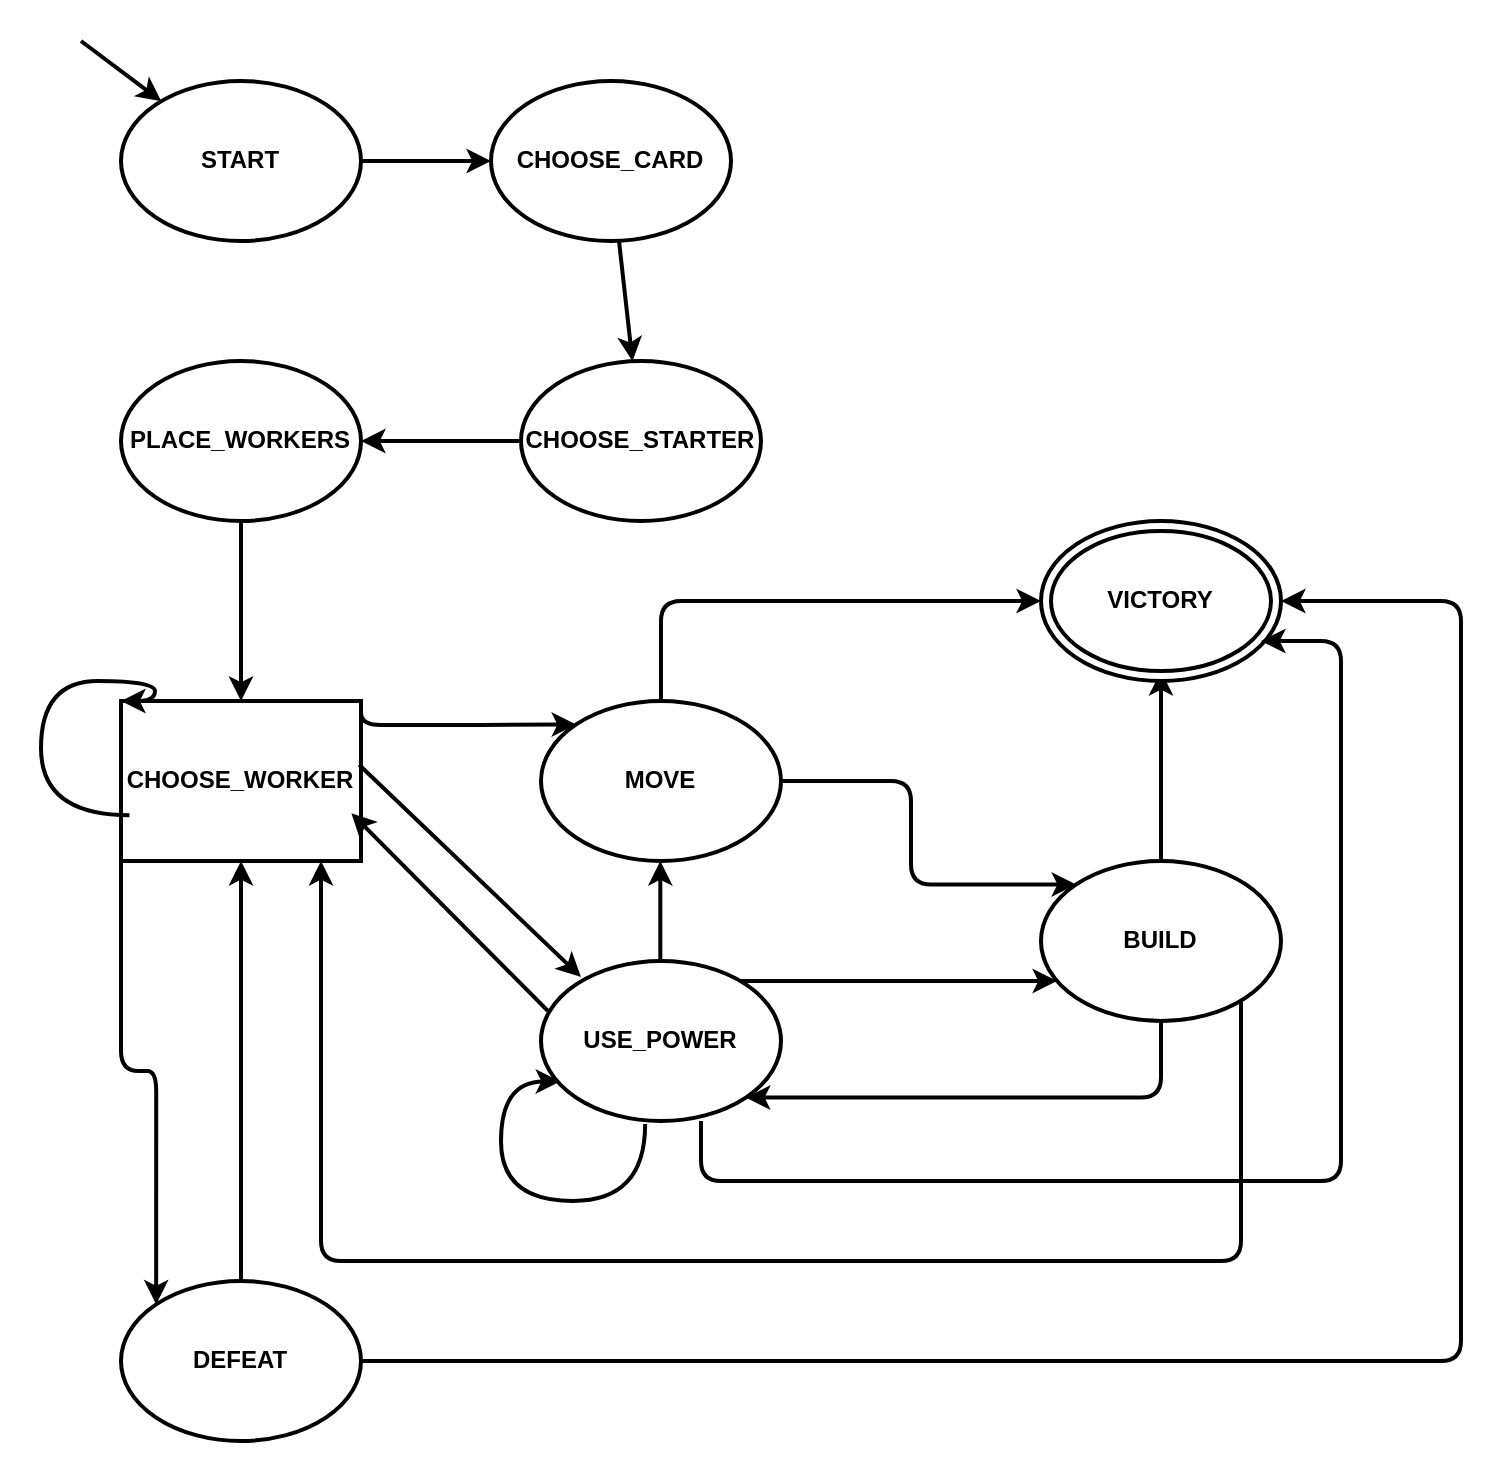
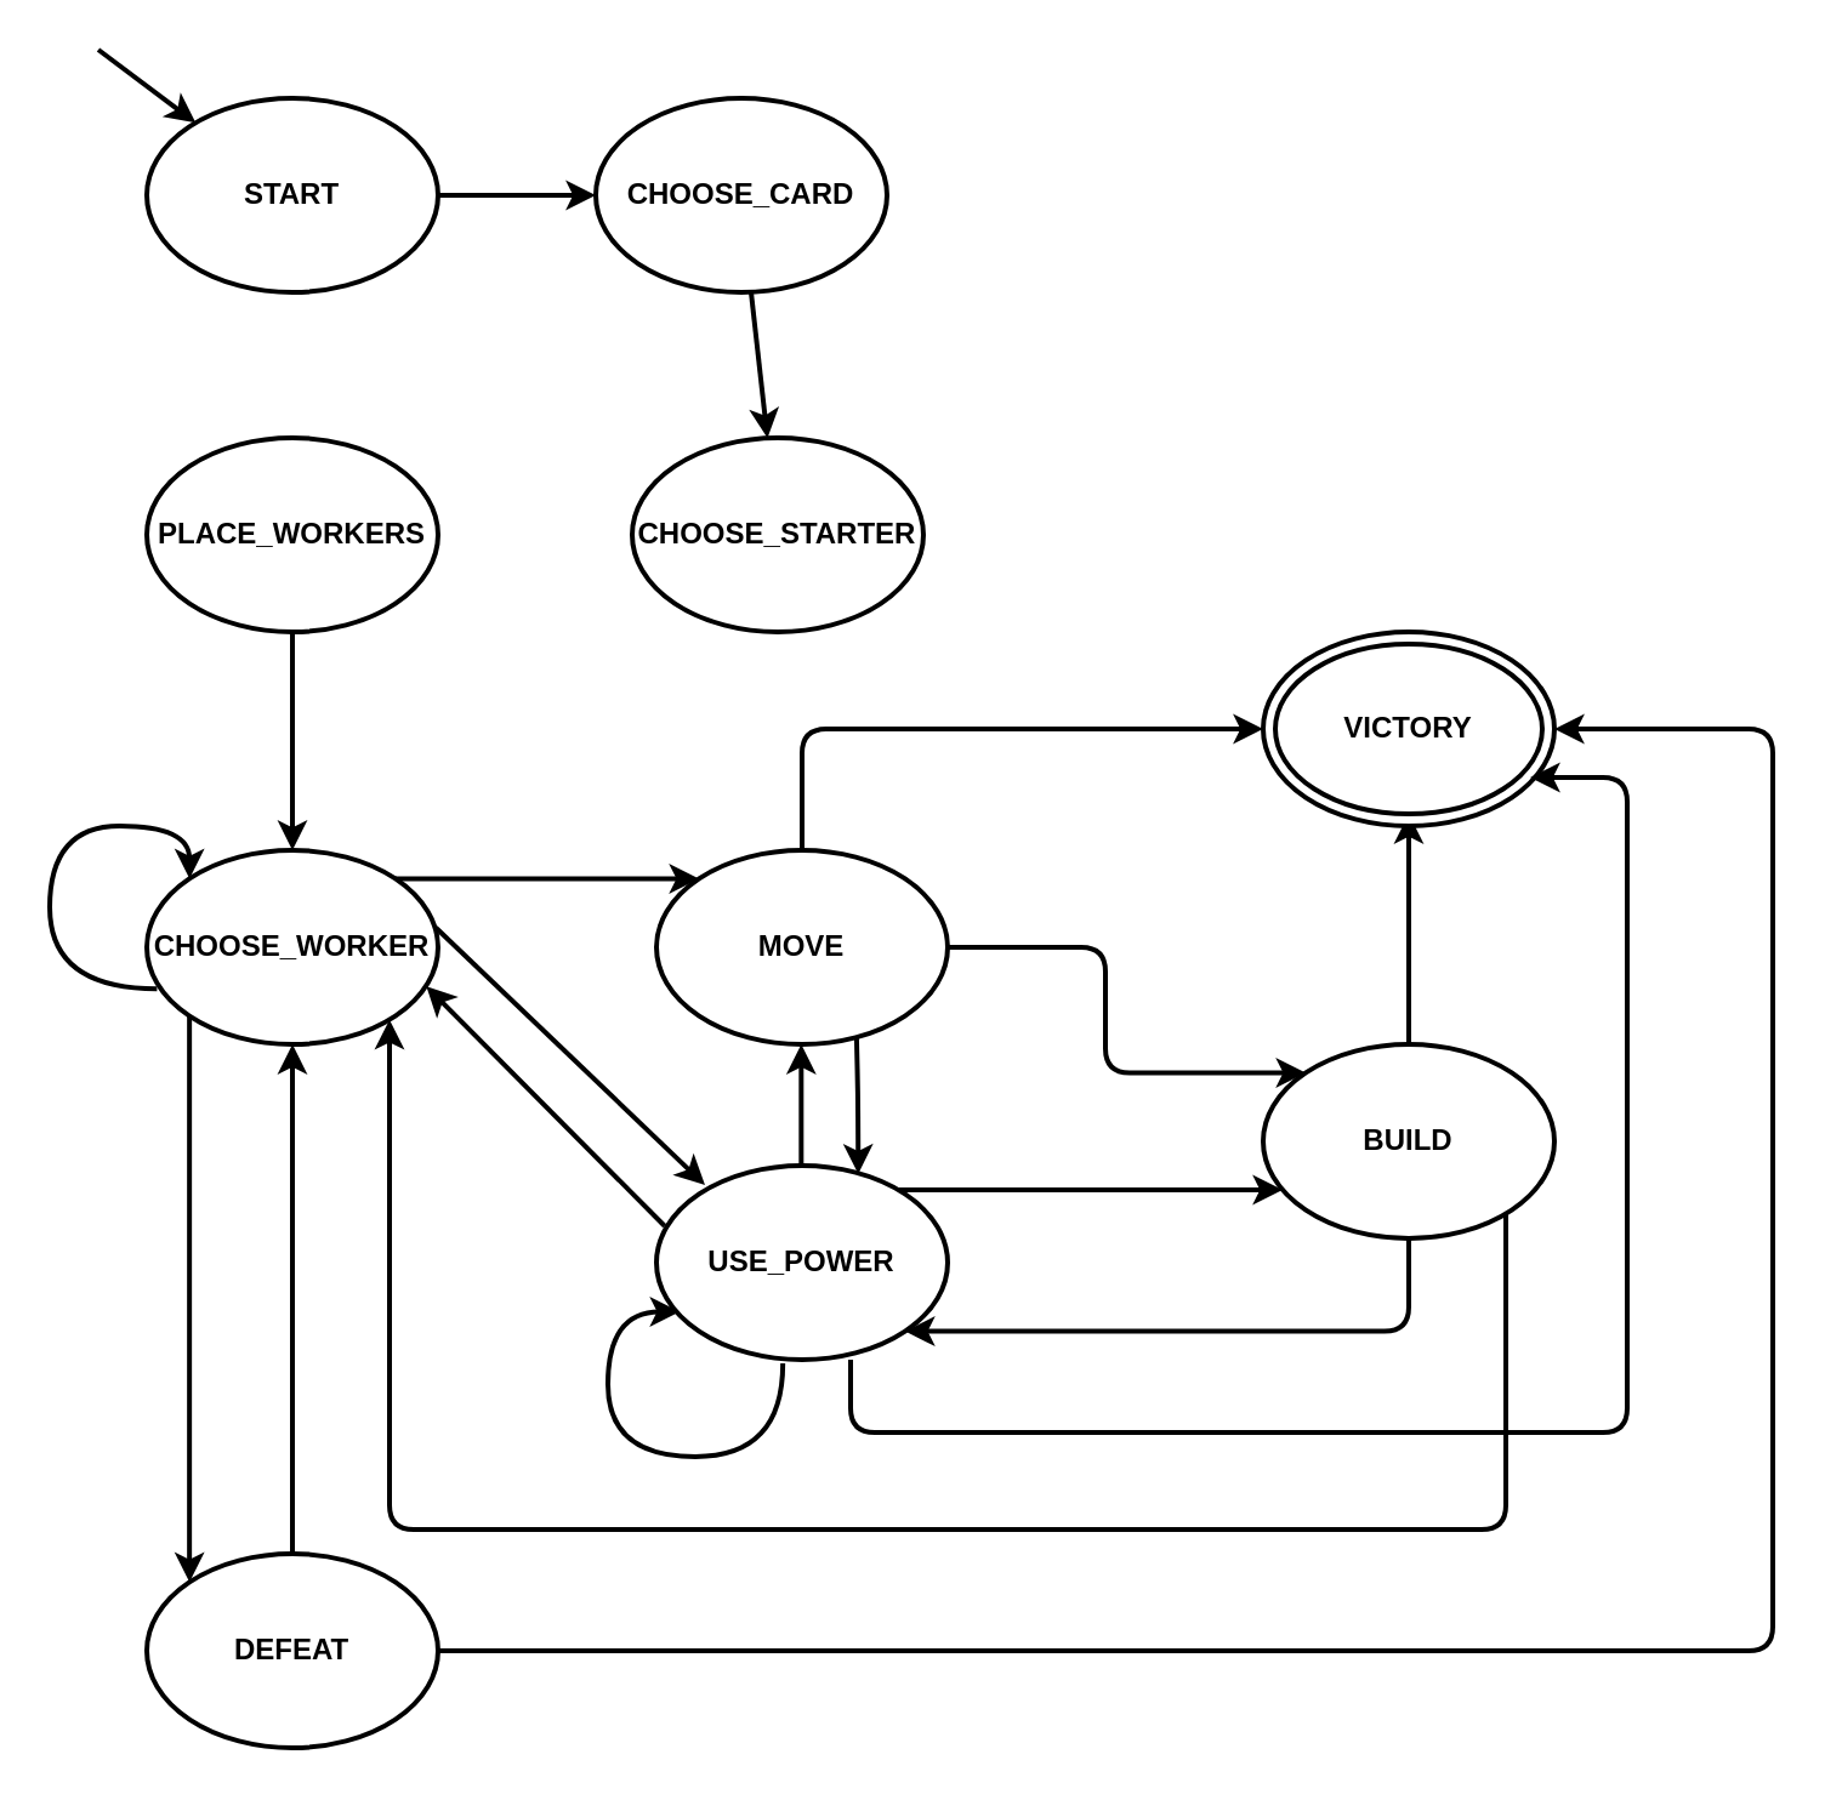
  <mxCell id="0" />
  <mxCell id="1" parent="0" />
  <mxCell id="2" style="edgeStyle=orthogonalEdgeStyle;orthogonalLoop=1;jettySize=auto;html=1;exitX=0;exitY=1;exitDx=0;exitDy=0;strokeWidth=2;entryX=0;entryY=0;entryDx=0;entryDy=0;" parent="1" source="4" target="11" edge="1"><mxGeometry relative="1" as="geometry"><Array as="points" /></mxGeometry></mxCell>
  <mxCell id="3" style="edgeStyle=orthogonalEdgeStyle;orthogonalLoop=1;jettySize=auto;html=1;exitX=1;exitY=0;exitDx=0;exitDy=0;entryX=0;entryY=0;entryDx=0;entryDy=0;strokeColor=#000000;strokeWidth=2;" parent="1" source="4" target="6" edge="1"><mxGeometry relative="1" as="geometry"><Array as="points"><mxPoint x="230" y="362" /><mxPoint x="230" y="362" /></Array></mxGeometry></mxCell>
- <mxCell id="4" value="CHOOSE_WORKER" style="whiteSpace=wrap;html=1;strokeWidth=2;fontStyle=1;rounded=0;" parent="1" vertex="1"><mxGeometry x="60" y="350" width="120" height="80" as="geometry" /></mxCell>
+ <mxCell id="4" value="CHOOSE_WORKER" style="ellipse;whiteSpace=wrap;html=1;strokeWidth=2;fontStyle=1" parent="1" vertex="1"><mxGeometry x="60" y="350" width="120" height="80" as="geometry" /></mxCell>
  <mxCell id="5" style="edgeStyle=orthogonalEdgeStyle;orthogonalLoop=1;jettySize=auto;html=1;exitX=0.5;exitY=0;exitDx=0;exitDy=0;entryX=0;entryY=0.5;entryDx=0;entryDy=0;strokeColor=#000000;strokeWidth=2;" parent="1" source="6" target="16" edge="1"><mxGeometry relative="1" as="geometry" /></mxCell>
  <mxCell id="6" value="MOVE" style="ellipse;whiteSpace=wrap;html=1;strokeWidth=2;fontStyle=1" parent="1" vertex="1"><mxGeometry x="270" y="350" width="120" height="80" as="geometry" /></mxCell>
  <mxCell id="7" style="edgeStyle=orthogonalEdgeStyle;rounded=0;orthogonalLoop=1;jettySize=auto;html=1;strokeWidth=2;" parent="1" source="9" target="17" edge="1"><mxGeometry relative="1" as="geometry" /></mxCell>
  <mxCell id="8" style="edgeStyle=orthogonalEdgeStyle;rounded=1;orthogonalLoop=1;jettySize=auto;html=1;strokeWidth=2;entryX=1;entryY=1;entryDx=0;entryDy=0;" parent="1" source="9" target="27" edge="1"><mxGeometry relative="1" as="geometry"><mxPoint x="530" y="580" as="targetPoint" /><Array as="points"><mxPoint x="580" y="548" /></Array></mxGeometry></mxCell>
  <mxCell id="9" value="BUILD" style="ellipse;whiteSpace=wrap;html=1;strokeWidth=2;fontStyle=1" parent="1" vertex="1"><mxGeometry x="520" y="430" width="120" height="80" as="geometry" /></mxCell>
  <mxCell id="10" style="edgeStyle=orthogonalEdgeStyle;rounded=0;orthogonalLoop=1;jettySize=auto;html=1;exitX=0.5;exitY=0;exitDx=0;exitDy=0;strokeWidth=2;" parent="1" source="11" target="4" edge="1"><mxGeometry relative="1" as="geometry" /></mxCell>
  <mxCell id="11" value="DEFEAT" style="ellipse;whiteSpace=wrap;html=1;strokeWidth=2;fontStyle=1" parent="1" vertex="1"><mxGeometry x="60" y="640" width="120" height="80" as="geometry" /></mxCell>
  <mxCell id="12" style="edgeStyle=orthogonalEdgeStyle;rounded=1;orthogonalLoop=1;jettySize=auto;html=1;entryX=1;entryY=0.5;entryDx=0;entryDy=0;strokeWidth=2;" parent="1" source="11" target="16" edge="1"><mxGeometry relative="1" as="geometry"><Array as="points"><mxPoint x="730" y="680" /><mxPoint x="730" y="300" /></Array><mxPoint x="382.426" y="768.284" as="sourcePoint" /></mxGeometry></mxCell>
  <mxCell id="13" style="edgeStyle=orthogonalEdgeStyle;rounded=1;orthogonalLoop=1;jettySize=auto;html=1;strokeWidth=2;entryX=0;entryY=0;entryDx=0;entryDy=0;exitX=1;exitY=0.5;exitDx=0;exitDy=0;" parent="1" source="6" target="9" edge="1"><mxGeometry relative="1" as="geometry"><mxPoint x="329.5" y="510" as="targetPoint" /><mxPoint x="329.5" y="430" as="sourcePoint" /></mxGeometry></mxCell>
  <mxCell id="14" value="START" style="ellipse;whiteSpace=wrap;html=1;strokeWidth=2;fontStyle=1" parent="1" vertex="1"><mxGeometry x="60" y="40" width="120" height="80" as="geometry" /></mxCell>
  <mxCell id="15" value="" style="group" parent="1" vertex="1" connectable="0"><mxGeometry x="520" y="260" width="120" height="80" as="geometry" /></mxCell>
  <mxCell id="16" value="VICTORY" style="ellipse;whiteSpace=wrap;html=1;strokeWidth=2;fontStyle=1;strokeColor=#000000;shadow=0;" parent="15" vertex="1"><mxGeometry width="120" height="80" as="geometry" /></mxCell>
  <mxCell id="17" value="" style="ellipse;whiteSpace=wrap;html=1;shadow=0;strokeWidth=2;fillColor=none;" parent="15" vertex="1"><mxGeometry x="5" y="5" width="110" height="70" as="geometry" /></mxCell>
  <mxCell id="18" value="CHOOSE_CARD&lt;br&gt;" style="ellipse;whiteSpace=wrap;html=1;strokeWidth=2;fontStyle=1" parent="1" vertex="1"><mxGeometry x="245" y="40" width="120" height="80" as="geometry" /></mxCell>
  <mxCell id="19" value="" style="endArrow=classic;html=1;strokeWidth=2;" parent="1" target="14" edge="1"><mxGeometry width="50" height="50" relative="1" as="geometry"><mxPoint x="40" y="20" as="sourcePoint" /><mxPoint x="220" y="360" as="targetPoint" /></mxGeometry></mxCell>
  <mxCell id="20" value="" style="endArrow=classic;html=1;strokeWidth=2;" parent="1" source="14" target="18" edge="1"><mxGeometry width="50" height="50" relative="1" as="geometry"><mxPoint x="140" y="270" as="sourcePoint" /><mxPoint x="190" y="220" as="targetPoint" /></mxGeometry></mxCell>
  <mxCell id="21" value="CHOOSE_STARTER&lt;br&gt;" style="ellipse;whiteSpace=wrap;html=1;strokeWidth=2;fontStyle=1" parent="1" vertex="1"><mxGeometry x="260" y="180" width="120" height="80" as="geometry" /></mxCell>
  <mxCell id="22" value="" style="endArrow=classic;html=1;strokeWidth=2;" parent="1" source="18" target="21" edge="1"><mxGeometry width="50" height="50" relative="1" as="geometry"><mxPoint x="120" y="190" as="sourcePoint" /><mxPoint x="400" y="220" as="targetPoint" /></mxGeometry></mxCell>
  <mxCell id="23" style="edgeStyle=orthogonalEdgeStyle;rounded=0;orthogonalLoop=1;jettySize=auto;html=1;strokeWidth=2;" parent="1" source="24" target="4" edge="1"><mxGeometry relative="1" as="geometry" /></mxCell>
  <mxCell id="24" value="PLACE_WORKERS" style="ellipse;whiteSpace=wrap;html=1;strokeWidth=2;fontStyle=1" parent="1" vertex="1"><mxGeometry x="60" y="180" width="120" height="80" as="geometry" /></mxCell>
- <mxCell id="25" value="" style="endArrow=classic;html=1;strokeWidth=2;" parent="1" source="21" target="24" edge="1"><mxGeometry width="50" height="50" relative="1" as="geometry"><mxPoint x="330" y="190" as="sourcePoint" /><mxPoint x="610" y="220" as="targetPoint" /></mxGeometry></mxCell>
  <mxCell id="26" style="edgeStyle=orthogonalEdgeStyle;rounded=0;orthogonalLoop=1;jettySize=auto;html=1;strokeWidth=2;" parent="1" source="27" target="9" edge="1"><mxGeometry relative="1" as="geometry"><Array as="points"><mxPoint x="490" y="490" /><mxPoint x="490" y="490" /></Array></mxGeometry></mxCell>
  <mxCell id="27" value="USE_POWER" style="ellipse;whiteSpace=wrap;html=1;strokeWidth=2;fontStyle=1" parent="1" vertex="1"><mxGeometry x="270" y="480" width="120" height="80" as="geometry" /></mxCell>
+ <mxCell id="28" value="" style="endArrow=classic;html=1;strokeWidth=2;exitX=0.687;exitY=0.958;exitDx=0;exitDy=0;exitPerimeter=0;entryX=0.693;entryY=0.043;entryDx=0;entryDy=0;entryPerimeter=0;" parent="1" source="6" target="27" edge="1"><mxGeometry width="50" height="50" relative="1" as="geometry"><mxPoint x="340" y="490" as="sourcePoint" /><mxPoint x="350" y="484" as="targetPoint" /><Array as="points"><mxPoint x="353" y="450" /></Array></mxGeometry></mxCell>
  <mxCell id="29" style="edgeStyle=orthogonalEdgeStyle;orthogonalLoop=1;jettySize=auto;html=1;entryX=0.08;entryY=0.753;entryDx=0;entryDy=0;strokeWidth=2;fillColor=#e51400;strokeColor=#000000;curved=1;exitX=0.434;exitY=1.018;exitDx=0;exitDy=0;entryPerimeter=0;exitPerimeter=0;" parent="1" source="27" target="27" edge="1"><mxGeometry relative="1" as="geometry"><Array as="points"><mxPoint x="322" y="600" /><mxPoint x="250" y="600" /><mxPoint x="250" y="540" /></Array><mxPoint x="220" y="530" as="sourcePoint" /><mxPoint x="262.426" y="541.716" as="targetPoint" /></mxGeometry></mxCell>
  <mxCell id="30" value="" style="endArrow=classic;html=1;strokeWidth=2;edgeStyle=orthogonalEdgeStyle;" parent="1" source="9" target="4" edge="1"><mxGeometry width="50" height="50" relative="1" as="geometry"><mxPoint x="330" y="550" as="sourcePoint" /><mxPoint x="380" y="500" as="targetPoint" /><Array as="points"><mxPoint x="620" y="630" /><mxPoint x="160" y="630" /></Array></mxGeometry></mxCell>
  <mxCell id="31" value="" style="endArrow=classic;html=1;strokeWidth=2;exitX=0.028;exitY=0.311;exitDx=0;exitDy=0;exitPerimeter=0;rounded=0;entryX=0.96;entryY=0.701;entryDx=0;entryDy=0;entryPerimeter=0;" parent="1" source="27" target="4" edge="1"><mxGeometry width="50" height="50" relative="1" as="geometry"><mxPoint x="310" y="520" as="sourcePoint" /><mxPoint x="180" y="401" as="targetPoint" /></mxGeometry></mxCell>
  <mxCell id="32" value="" style="endArrow=classic;html=1;strokeWidth=2;" parent="1" edge="1"><mxGeometry width="50" height="50" relative="1" as="geometry"><mxPoint x="329.66" y="480" as="sourcePoint" /><mxPoint x="329.66" y="430" as="targetPoint" /><Array as="points" /></mxGeometry></mxCell>
  <mxCell id="33" value="" style="endArrow=classic;html=1;strokeWidth=2;edgeStyle=orthogonalEdgeStyle;" parent="1" edge="1"><mxGeometry width="50" height="50" relative="1" as="geometry"><mxPoint x="350" y="560" as="sourcePoint" /><mxPoint x="630" y="320" as="targetPoint" /><Array as="points"><mxPoint x="350" y="590" /><mxPoint x="670" y="590" /><mxPoint x="670" y="320" /></Array></mxGeometry></mxCell>
  <mxCell id="34" style="edgeStyle=orthogonalEdgeStyle;orthogonalLoop=1;jettySize=auto;html=1;entryX=0;entryY=0;entryDx=0;entryDy=0;strokeWidth=2;fillColor=#e51400;strokeColor=#000000;curved=1;exitX=0.035;exitY=0.714;exitDx=0;exitDy=0;exitPerimeter=0;" parent="1" source="4" target="4" edge="1"><mxGeometry relative="1" as="geometry"><Array as="points"><mxPoint x="20" y="407" /><mxPoint x="20" y="340" /><mxPoint x="77" y="340" /></Array><mxPoint x="60" y="389.94" as="sourcePoint" /><mxPoint x="9.6" y="370.18" as="targetPoint" /></mxGeometry></mxCell>
  <mxCell id="35" value="" style="endArrow=classic;html=1;strokeWidth=2;exitX=0.992;exitY=0.398;exitDx=0;exitDy=0;exitPerimeter=0;" edge="1" parent="1" source="4"><mxGeometry width="50" height="50" relative="1" as="geometry"><mxPoint x="179" y="390" as="sourcePoint" /><mxPoint x="290" y="488" as="targetPoint" /></mxGeometry></mxCell>
